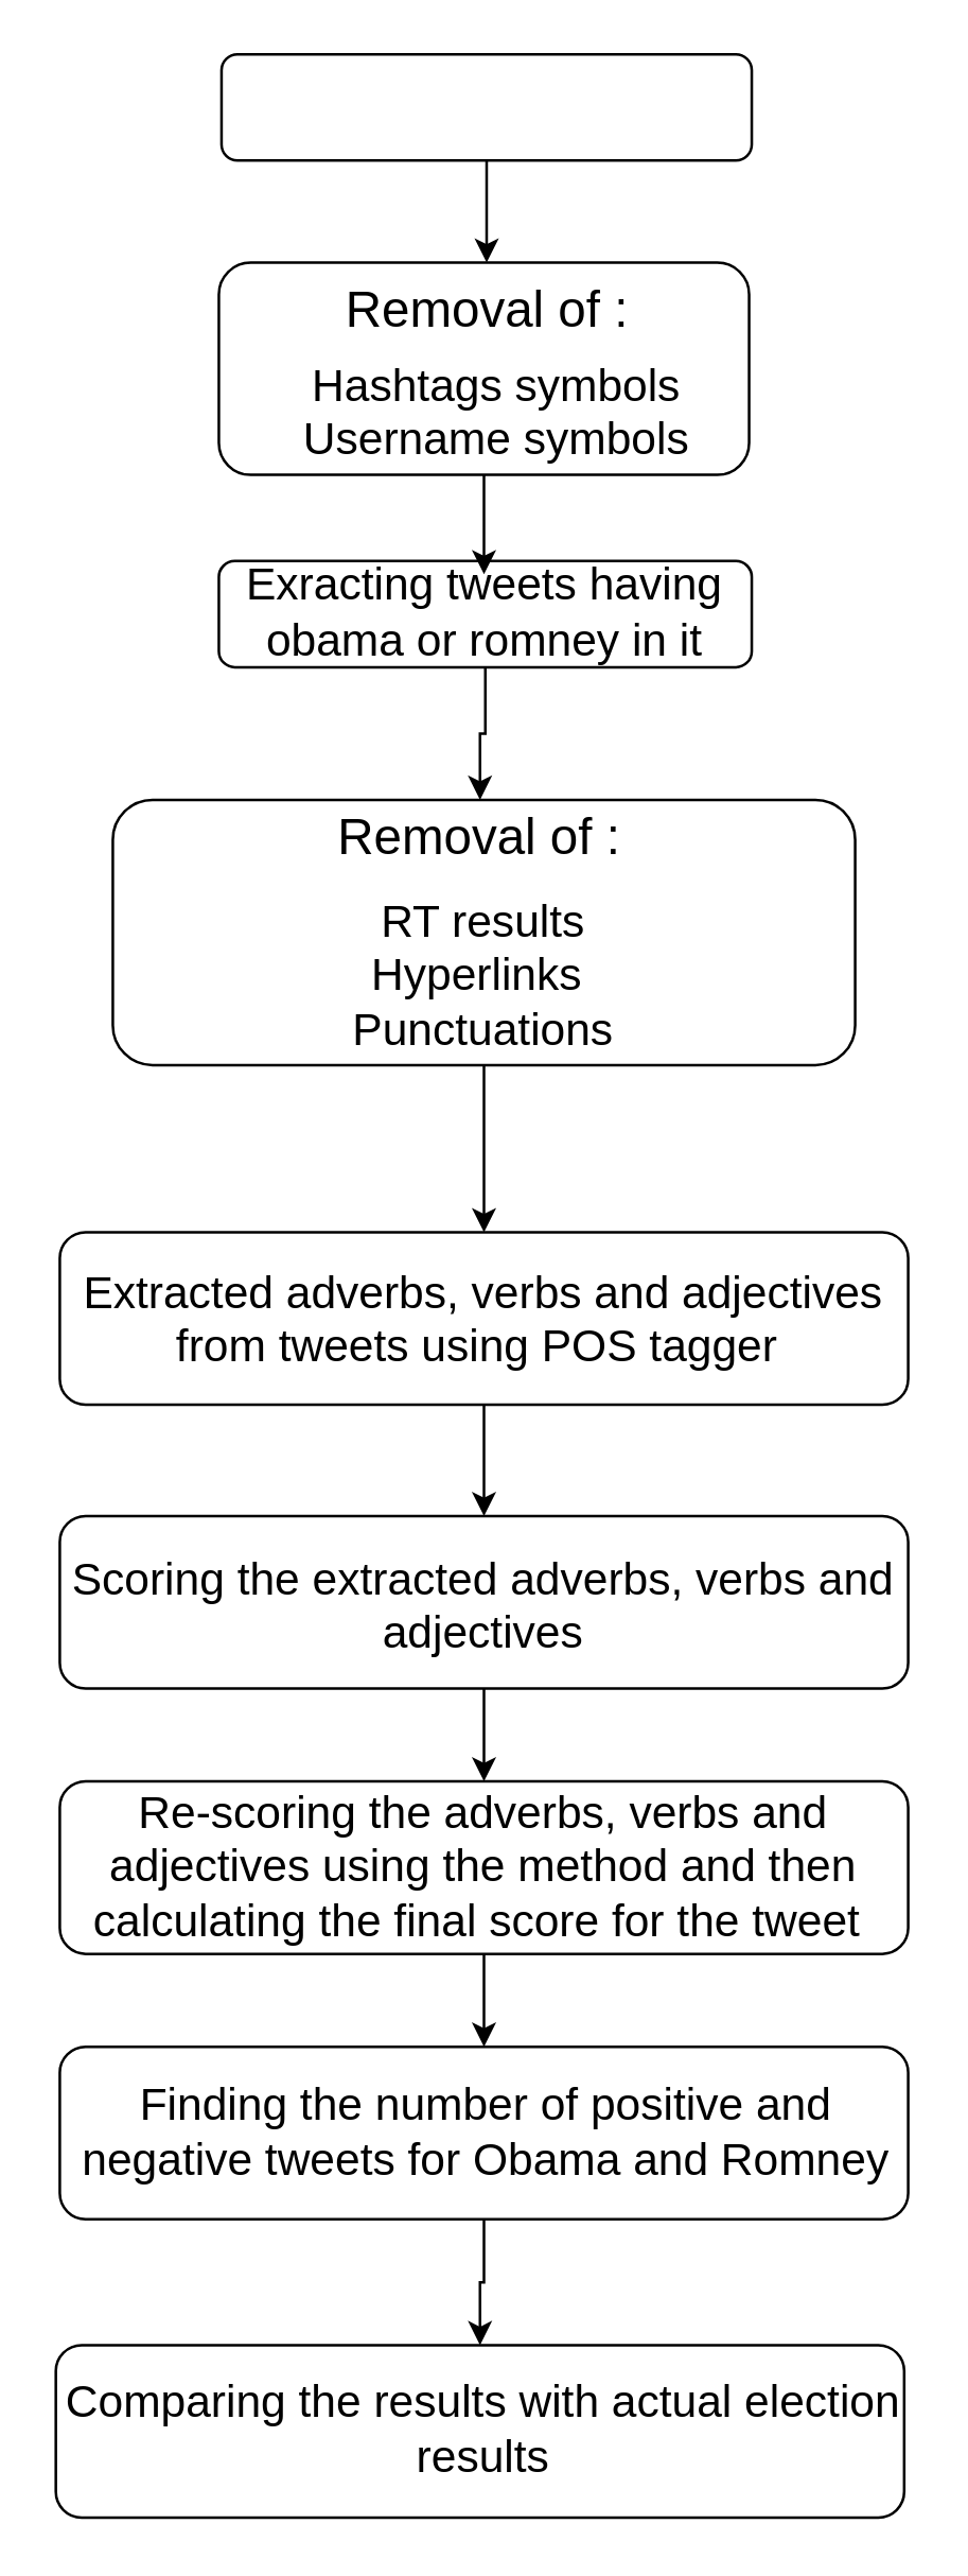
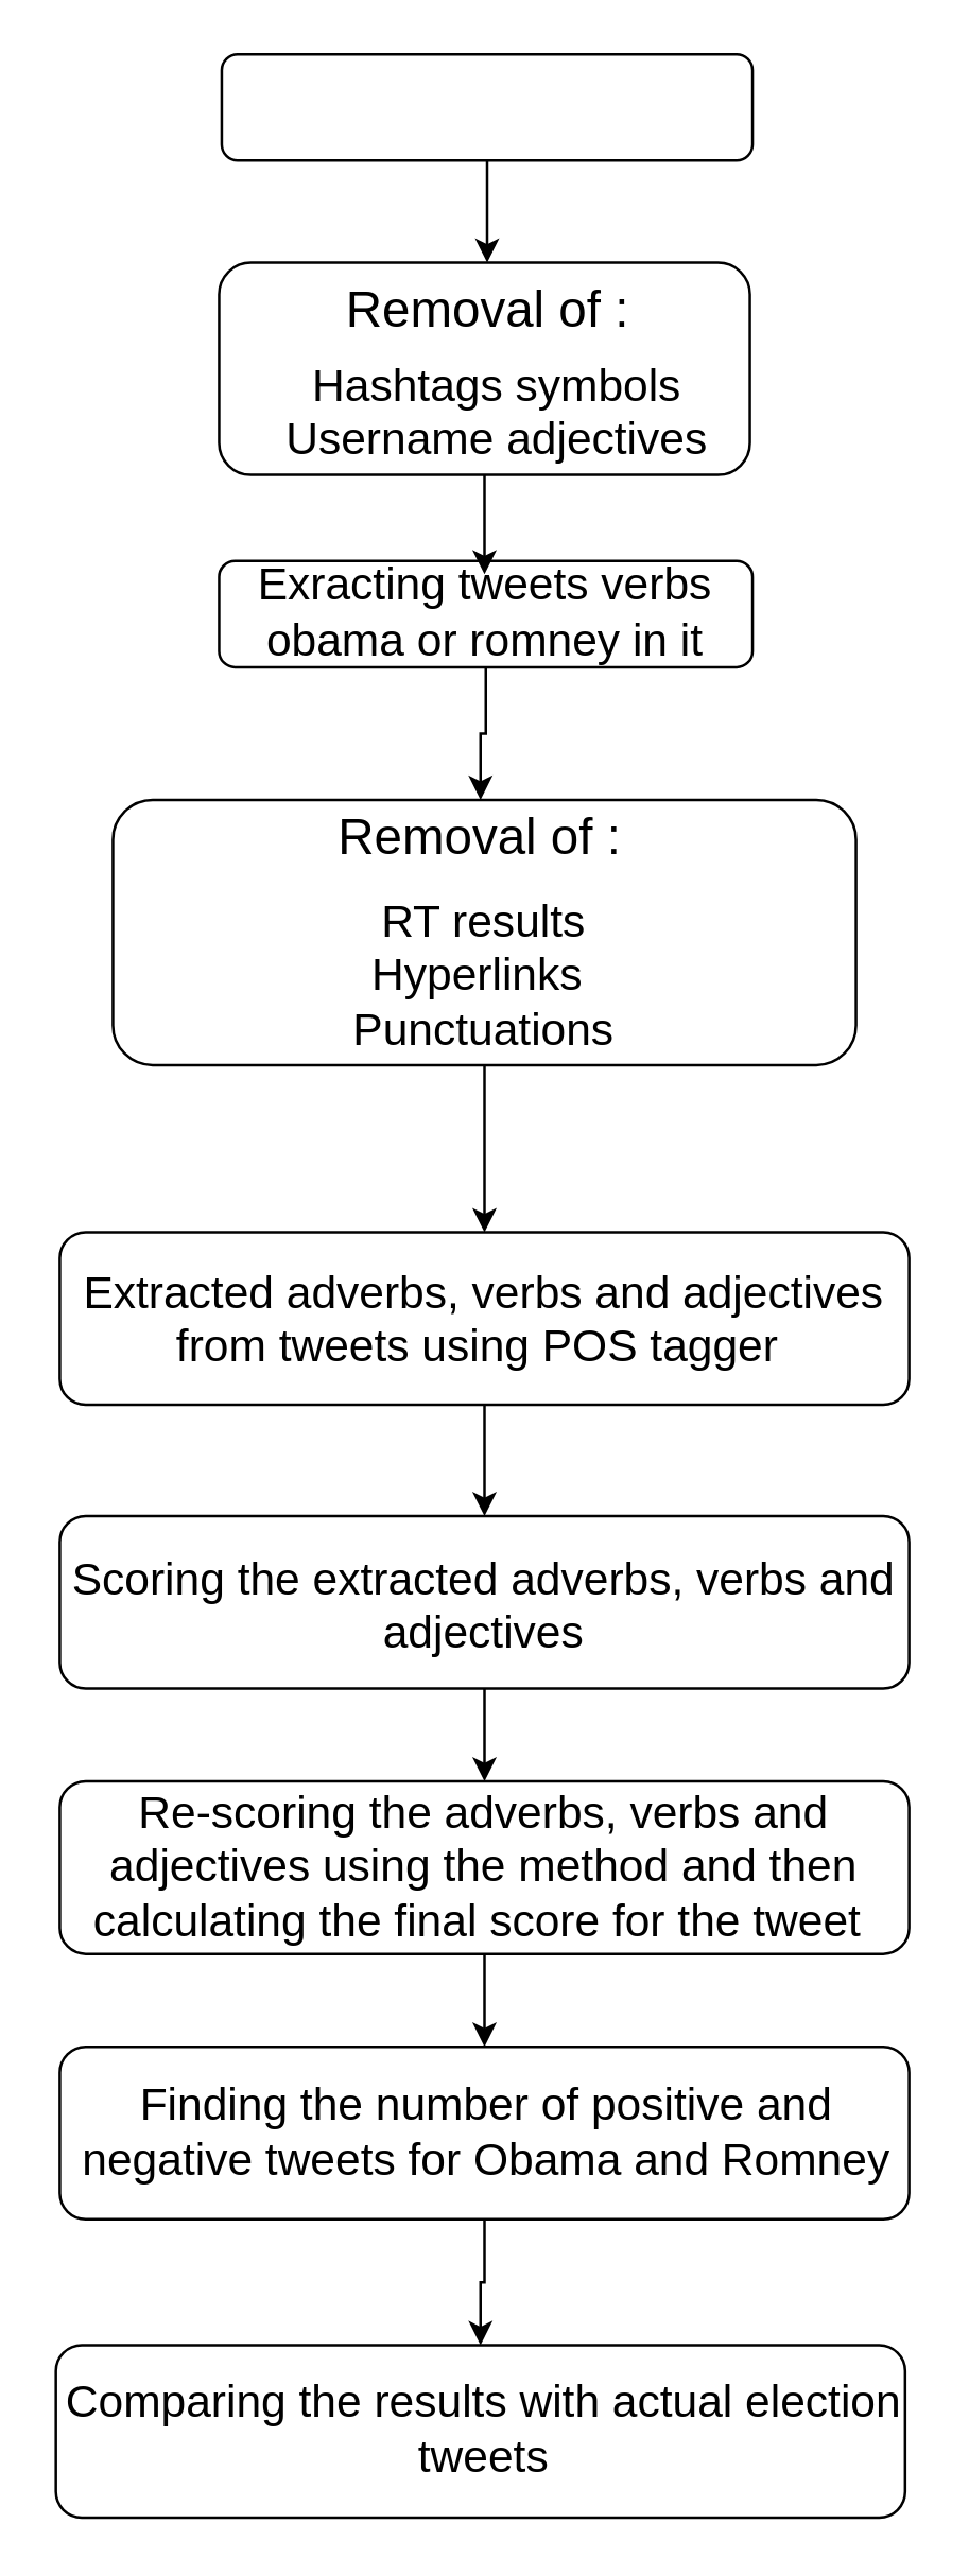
  <mxCell id="0" />
  <mxCell id="1" parent="0" />
  <mxCell id="2" value="" style="edgeStyle=orthogonalEdgeStyle;rounded=0;orthogonalLoop=1;jettySize=auto;html=1;fontSize=19;" edge="1" parent="1" source="3" target="26"><mxGeometry relative="1" as="geometry" /></mxCell>
  <mxCell id="3" value="" style="rounded=1;whiteSpace=wrap;html=1;" vertex="1" parent="1"><mxGeometry x="83" y="20" width="200" height="40" as="geometry" /></mxCell>
  <mxCell id="4" value="" style="edgeStyle=orthogonalEdgeStyle;rounded=0;orthogonalLoop=1;jettySize=auto;html=1;fontSize=19;" edge="1" parent="1" source="5" target="19"><mxGeometry relative="1" as="geometry" /></mxCell>
  <mxCell id="5" value="" style="rounded=1;whiteSpace=wrap;html=1;" vertex="1" parent="1"><mxGeometry x="82" y="211" width="201" height="40" as="geometry" /></mxCell>
- <mxCell id="6" value="Exracting tweets having obama or romney in it" style="text;html=1;strokeColor=none;fillColor=none;align=center;verticalAlign=middle;whiteSpace=wrap;rounded=0;fontSize=17;" vertex="1" parent="1"><mxGeometry x="89.5" y="216" width="185" height="30" as="geometry" /></mxCell>
+ <mxCell id="6" value="Exracting tweets verbs obama or romney in it" style="text;html=1;strokeColor=none;fillColor=none;align=center;verticalAlign=middle;whiteSpace=wrap;rounded=0;fontSize=17;" vertex="1" parent="1"><mxGeometry x="89.5" y="216" width="185" height="30" as="geometry" /></mxCell>
  <mxCell id="7" value="" style="edgeStyle=orthogonalEdgeStyle;rounded=0;orthogonalLoop=1;jettySize=auto;html=1;fontSize=19;" edge="1" parent="1" source="8" target="10"><mxGeometry relative="1" as="geometry" /></mxCell>
  <mxCell id="8" value="" style="rounded=1;whiteSpace=wrap;html=1;" vertex="1" parent="1"><mxGeometry x="42" y="301" width="280" height="100" as="geometry" /></mxCell>
  <mxCell id="9" value="" style="edgeStyle=orthogonalEdgeStyle;rounded=0;orthogonalLoop=1;jettySize=auto;html=1;fontSize=19;" edge="1" parent="1" source="10" target="12"><mxGeometry relative="1" as="geometry" /></mxCell>
  <mxCell id="10" value="" style="rounded=1;whiteSpace=wrap;html=1;" vertex="1" parent="1"><mxGeometry x="22" y="464" width="320" height="65" as="geometry" /></mxCell>
  <mxCell id="11" value="" style="edgeStyle=orthogonalEdgeStyle;rounded=0;orthogonalLoop=1;jettySize=auto;html=1;fontSize=19;" edge="1" parent="1" source="12" target="14"><mxGeometry relative="1" as="geometry" /></mxCell>
  <mxCell id="12" value="" style="rounded=1;whiteSpace=wrap;html=1;" vertex="1" parent="1"><mxGeometry x="22" y="571" width="320" height="65" as="geometry" /></mxCell>
  <mxCell id="13" value="" style="edgeStyle=orthogonalEdgeStyle;rounded=0;orthogonalLoop=1;jettySize=auto;html=1;fontSize=19;" edge="1" parent="1" source="14" target="16"><mxGeometry relative="1" as="geometry" /></mxCell>
  <mxCell id="14" value="" style="rounded=1;whiteSpace=wrap;html=1;" vertex="1" parent="1"><mxGeometry x="22" y="671" width="320" height="65" as="geometry" /></mxCell>
  <mxCell id="15" value="" style="edgeStyle=orthogonalEdgeStyle;rounded=0;orthogonalLoop=1;jettySize=auto;html=1;fontSize=19;" edge="1" parent="1" source="16" target="17"><mxGeometry relative="1" as="geometry" /></mxCell>
  <mxCell id="16" value="" style="rounded=1;whiteSpace=wrap;html=1;" vertex="1" parent="1"><mxGeometry x="22" y="771" width="320" height="65" as="geometry" /></mxCell>
  <mxCell id="17" value="" style="rounded=1;whiteSpace=wrap;html=1;" vertex="1" parent="1"><mxGeometry x="20.5" y="883.5" width="320" height="65" as="geometry" /></mxCell>
  <mxCell id="18" value="RT results&lt;br&gt;Hyperlinks&amp;nbsp;&lt;br&gt;Punctuations&lt;br&gt;&lt;br&gt;&lt;br&gt;&lt;br&gt;" style="text;html=1;strokeColor=none;fillColor=none;align=center;verticalAlign=top;whiteSpace=wrap;rounded=0;fontSize=17;" vertex="1" parent="1"><mxGeometry x="72" y="331" width="220" height="80" as="geometry" /></mxCell>
  <mxCell id="19" value="Removal of :" style="text;html=1;strokeColor=none;fillColor=none;align=center;verticalAlign=middle;whiteSpace=wrap;rounded=0;fontSize=19;" vertex="1" parent="1"><mxGeometry x="88" y="301" width="185" height="30" as="geometry" /></mxCell>
  <mxCell id="20" value="Extracted adverbs, verbs and adjectives from tweets using POS tagger&amp;nbsp;&lt;br&gt;&lt;br&gt;" style="text;html=1;strokeColor=none;fillColor=none;align=center;verticalAlign=top;whiteSpace=wrap;rounded=0;fontSize=17;" vertex="1" parent="1"><mxGeometry x="22" y="471" width="320" height="50" as="geometry" /></mxCell>
  <mxCell id="21" value="Scoring the extracted adverbs, verbs and adjectives&lt;br&gt;" style="text;html=1;strokeColor=none;fillColor=none;align=center;verticalAlign=top;whiteSpace=wrap;rounded=0;fontSize=17;" vertex="1" parent="1"><mxGeometry x="22" y="578.5" width="320" height="50" as="geometry" /></mxCell>
  <mxCell id="22" value="Re-scoring the adverbs, verbs and adjectives using the method and then calculating the final score for the tweet&amp;nbsp;&lt;br&gt;" style="text;html=1;strokeColor=none;fillColor=none;align=center;verticalAlign=middle;whiteSpace=wrap;rounded=0;fontSize=17;" vertex="1" parent="1"><mxGeometry x="22" y="678.5" width="320" height="50" as="geometry" /></mxCell>
  <mxCell id="23" value="Finding the number of positive and negative tweets for Obama and Romney&lt;br&gt;" style="text;html=1;strokeColor=none;fillColor=none;align=center;verticalAlign=middle;whiteSpace=wrap;rounded=0;fontSize=17;" vertex="1" parent="1"><mxGeometry x="23" y="778.5" width="320" height="50" as="geometry" /></mxCell>
  <mxCell id="24" value="" style="edgeStyle=orthogonalEdgeStyle;rounded=0;orthogonalLoop=1;jettySize=auto;html=1;fontSize=19;" edge="1" parent="1" source="25" target="6"><mxGeometry relative="1" as="geometry" /></mxCell>
  <mxCell id="25" value="" style="rounded=1;whiteSpace=wrap;html=1;" vertex="1" parent="1"><mxGeometry x="82" y="98.5" width="200" height="80" as="geometry" /></mxCell>
  <mxCell id="26" value="Removal of :" style="text;html=1;fontSize=19;align=center;" vertex="1" parent="1"><mxGeometry x="88" y="98.5" width="190" height="25" as="geometry" /></mxCell>
- <mxCell id="27" value="Hashtags symbols&lt;br&gt;Username symbols&lt;br&gt;&lt;br&gt;" style="text;html=1;strokeColor=none;fillColor=none;align=center;verticalAlign=top;whiteSpace=wrap;rounded=0;fontSize=17;" vertex="1" parent="1"><mxGeometry x="76.5" y="128.5" width="220" height="50" as="geometry" /></mxCell>
- <mxCell id="28" value="Comparing the results with actual election results&lt;br&gt;" style="text;html=1;strokeColor=none;fillColor=none;align=center;verticalAlign=middle;whiteSpace=wrap;rounded=0;fontSize=17;" vertex="1" parent="1"><mxGeometry x="22" y="891" width="320" height="50" as="geometry" /></mxCell>
+ <mxCell id="27" value="Hashtags symbols&lt;br&gt;Username adjectives&lt;br&gt;&lt;br&gt;" style="text;html=1;strokeColor=none;fillColor=none;align=center;verticalAlign=top;whiteSpace=wrap;rounded=0;fontSize=17;" vertex="1" parent="1"><mxGeometry x="76.5" y="128.5" width="220" height="50" as="geometry" /></mxCell>
+ <mxCell id="28" value="Comparing the results with actual election tweets&lt;br&gt;" style="text;html=1;strokeColor=none;fillColor=none;align=center;verticalAlign=middle;whiteSpace=wrap;rounded=0;fontSize=17;" vertex="1" parent="1"><mxGeometry x="22" y="891" width="320" height="50" as="geometry" /></mxCell>
